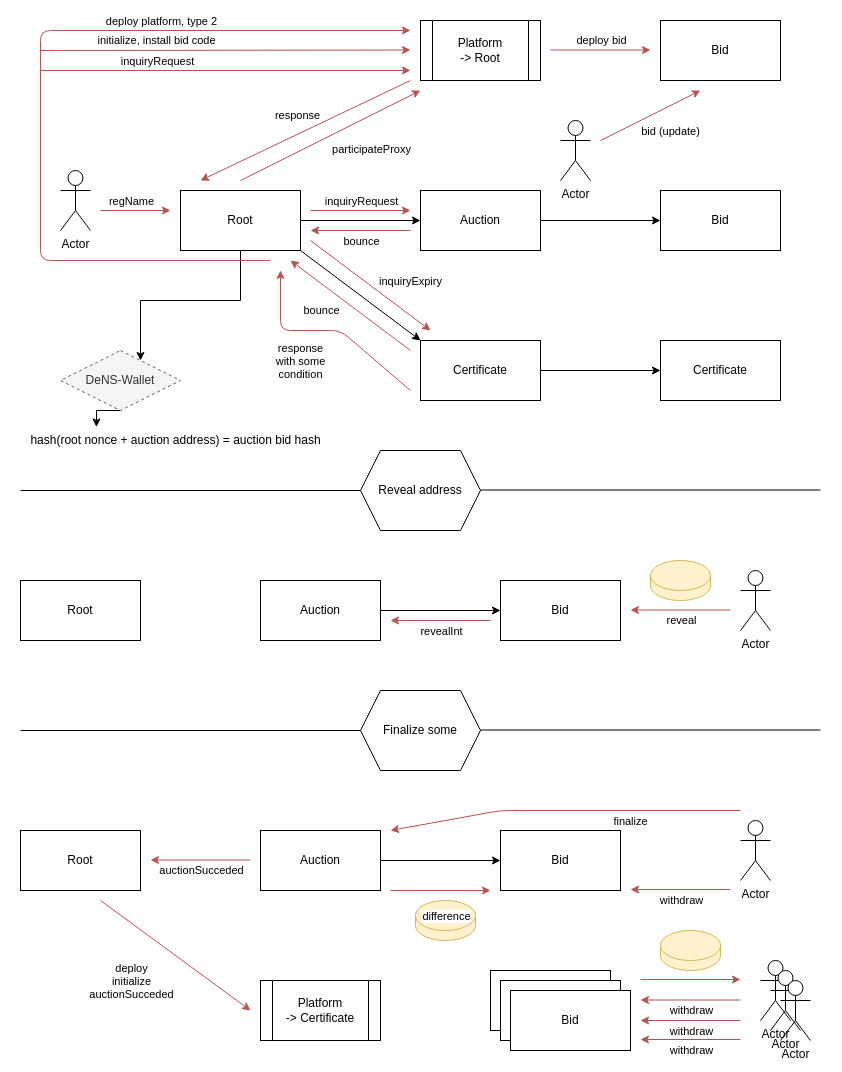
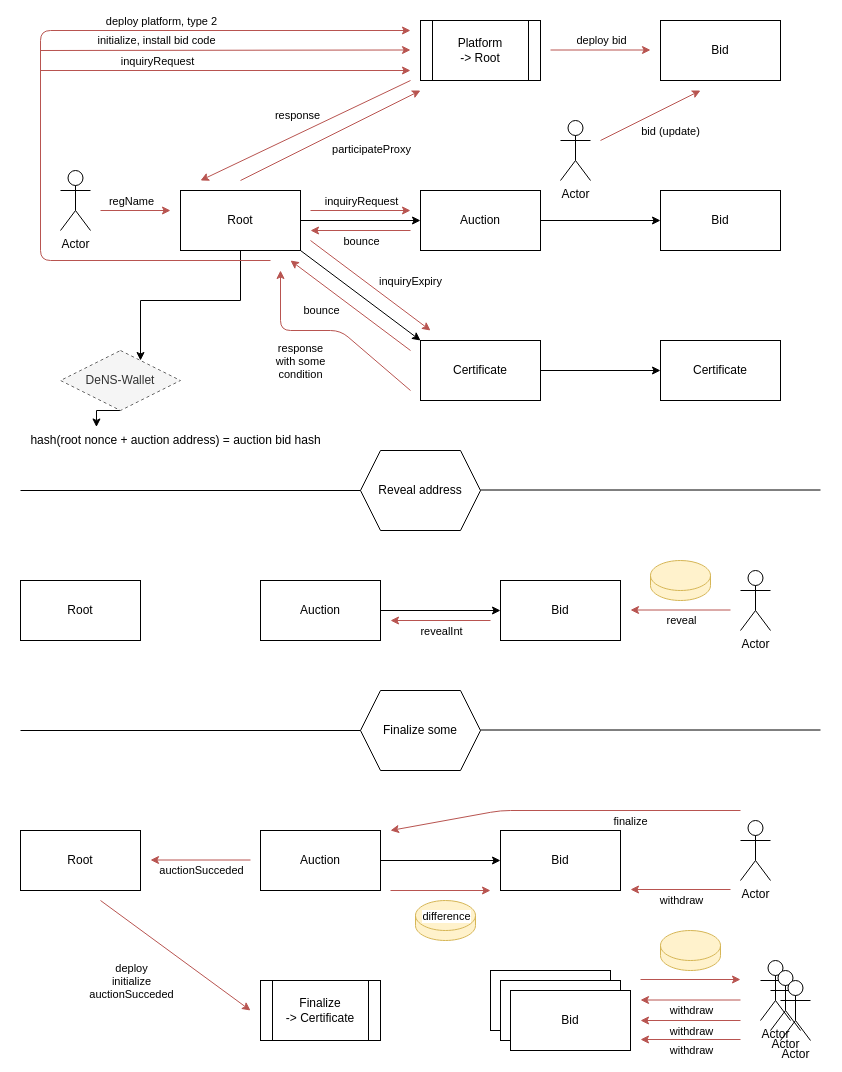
  <mxCell id="0" />
  <mxCell id="1" parent="0" />
  <mxCell id="2" value="" style="shape=cylinder3;whiteSpace=wrap;html=1;boundedLbl=1;backgroundOutline=1;size=15;fillColor=#fff2cc;strokeColor=#d6b656;" vertex="1" parent="1"><mxGeometry x="415" y="900" width="60" height="40" as="geometry" /></mxCell>
  <mxCell id="3" style="edgeStyle=orthogonalEdgeStyle;rounded=0;orthogonalLoop=1;jettySize=auto;html=1;entryX=0.75;entryY=0;entryDx=0;entryDy=0;" edge="1" parent="1" source="4" target="41"><mxGeometry relative="1" as="geometry" /></mxCell>
  <mxCell id="4" value="Root" style="rounded=0;whiteSpace=wrap;html=1;" vertex="1" parent="1"><mxGeometry x="180" y="190" width="120" height="60" as="geometry" /></mxCell>
  <mxCell id="5" value="" style="endArrow=classic;html=1;exitX=1;exitY=0.5;exitDx=0;exitDy=0;" edge="1" parent="1" source="4"><mxGeometry width="50" height="50" relative="1" as="geometry"><mxPoint x="370" y="240" as="sourcePoint" /><mxPoint x="420" y="220" as="targetPoint" /></mxGeometry></mxCell>
  <mxCell id="6" value="Auction" style="rounded=0;whiteSpace=wrap;html=1;" vertex="1" parent="1"><mxGeometry x="420" y="190" width="120" height="60" as="geometry" /></mxCell>
  <mxCell id="7" value="" style="endArrow=classic;html=1;exitX=1;exitY=0.5;exitDx=0;exitDy=0;" edge="1" parent="1"><mxGeometry width="50" height="50" relative="1" as="geometry"><mxPoint x="540" y="220" as="sourcePoint" /><mxPoint x="660" y="220" as="targetPoint" /></mxGeometry></mxCell>
  <mxCell id="8" value="Bid" style="rounded=0;whiteSpace=wrap;html=1;" vertex="1" parent="1"><mxGeometry x="660" y="190" width="120" height="60" as="geometry" /></mxCell>
  <mxCell id="9" value="" style="endArrow=classic;html=1;exitX=1;exitY=0.5;exitDx=0;exitDy=0;" edge="1" parent="1"><mxGeometry width="50" height="50" relative="1" as="geometry"><mxPoint x="300" y="250" as="sourcePoint" /><mxPoint x="420" y="340" as="targetPoint" /></mxGeometry></mxCell>
  <mxCell id="10" value="Certificate" style="rounded=0;whiteSpace=wrap;html=1;" vertex="1" parent="1"><mxGeometry x="420" y="340" width="120" height="60" as="geometry" /></mxCell>
  <mxCell id="11" value="" style="endArrow=classic;html=1;exitX=1;exitY=0.5;exitDx=0;exitDy=0;" edge="1" parent="1"><mxGeometry width="50" height="50" relative="1" as="geometry"><mxPoint x="540" y="370" as="sourcePoint" /><mxPoint x="660" y="370" as="targetPoint" /></mxGeometry></mxCell>
  <mxCell id="12" value="Certificate" style="rounded=0;whiteSpace=wrap;html=1;" vertex="1" parent="1"><mxGeometry x="660" y="340" width="120" height="60" as="geometry" /></mxCell>
  <mxCell id="13" value="Actor" style="shape=umlActor;verticalLabelPosition=bottom;verticalAlign=top;html=1;outlineConnect=0;" vertex="1" parent="1"><mxGeometry x="60" y="170" width="30" height="60" as="geometry" /></mxCell>
  <mxCell id="14" value="" style="endArrow=classic;html=1;fillColor=#f8cecc;strokeColor=#b85450;" edge="1" parent="1"><mxGeometry width="50" height="50" relative="1" as="geometry"><mxPoint x="100" y="210" as="sourcePoint" /><mxPoint x="170" y="210" as="targetPoint" /></mxGeometry></mxCell>
  <mxCell id="15" value="regName" style="edgeLabel;html=1;align=center;verticalAlign=middle;resizable=0;points=[];" vertex="1" connectable="0" parent="14"><mxGeometry x="-0.514" y="3" relative="1" as="geometry"><mxPoint x="13" y="-7" as="offset" /></mxGeometry></mxCell>
  <mxCell id="16" value="" style="endArrow=classic;html=1;fillColor=#f8cecc;strokeColor=#b85450;" edge="1" parent="1"><mxGeometry width="50" height="50" relative="1" as="geometry"><mxPoint x="310" y="210" as="sourcePoint" /><mxPoint x="410" y="210" as="targetPoint" /></mxGeometry></mxCell>
  <mxCell id="17" value="inquiryRequest" style="edgeLabel;html=1;align=center;verticalAlign=middle;resizable=0;points=[];" vertex="1" connectable="0" parent="16"><mxGeometry x="-0.514" y="3" relative="1" as="geometry"><mxPoint x="26" y="-7" as="offset" /></mxGeometry></mxCell>
  <mxCell id="18" value="" style="endArrow=classic;html=1;fillColor=#f8cecc;strokeColor=#b85450;" edge="1" parent="1"><mxGeometry width="50" height="50" relative="1" as="geometry"><mxPoint x="410" y="230" as="sourcePoint" /><mxPoint x="310" y="230" as="targetPoint" /></mxGeometry></mxCell>
  <mxCell id="19" value="bounce" style="edgeLabel;html=1;align=center;verticalAlign=middle;resizable=0;points=[];" vertex="1" connectable="0" parent="18"><mxGeometry x="-0.514" y="3" relative="1" as="geometry"><mxPoint x="-26" y="7" as="offset" /></mxGeometry></mxCell>
  <mxCell id="20" value="" style="endArrow=classic;html=1;fillColor=#f8cecc;strokeColor=#b85450;" edge="1" parent="1"><mxGeometry width="50" height="50" relative="1" as="geometry"><mxPoint x="310" y="240" as="sourcePoint" /><mxPoint x="430" y="330" as="targetPoint" /></mxGeometry></mxCell>
  <mxCell id="21" value="inquiryExpiry" style="edgeLabel;html=1;align=center;verticalAlign=middle;resizable=0;points=[];" vertex="1" connectable="0" parent="20"><mxGeometry x="-0.514" y="3" relative="1" as="geometry"><mxPoint x="69" y="21" as="offset" /></mxGeometry></mxCell>
  <mxCell id="22" value="" style="endArrow=classic;html=1;fillColor=#f8cecc;strokeColor=#b85450;" edge="1" parent="1"><mxGeometry width="50" height="50" relative="1" as="geometry"><mxPoint x="410" y="350" as="sourcePoint" /><mxPoint x="290" y="260" as="targetPoint" /></mxGeometry></mxCell>
  <mxCell id="23" value="bounce" style="edgeLabel;html=1;align=center;verticalAlign=middle;resizable=0;points=[];" vertex="1" connectable="0" parent="22"><mxGeometry x="-0.514" y="3" relative="1" as="geometry"><mxPoint x="-59" y="-21" as="offset" /></mxGeometry></mxCell>
  <mxCell id="24" value="" style="endArrow=classic;html=1;fillColor=#f8cecc;strokeColor=#b85450;" edge="1" parent="1"><mxGeometry width="50" height="50" relative="1" as="geometry"><mxPoint x="270" y="260" as="sourcePoint" /><mxPoint x="410" y="30" as="targetPoint" /><Array as="points"><mxPoint x="40" y="260" /><mxPoint x="40" y="30" /></Array></mxGeometry></mxCell>
  <mxCell id="25" value="deploy platform, type 2" style="edgeLabel;html=1;align=center;verticalAlign=middle;resizable=0;points=[];" vertex="1" connectable="0" parent="24"><mxGeometry x="-0.514" y="3" relative="1" as="geometry"><mxPoint x="92" y="-243" as="offset" /></mxGeometry></mxCell>
  <mxCell id="26" value="Platform&lt;br&gt;-&amp;gt; Root" style="shape=process;whiteSpace=wrap;html=1;backgroundOutline=1;" vertex="1" parent="1"><mxGeometry x="420" y="20" width="120" height="60" as="geometry" /></mxCell>
  <mxCell id="27" value="" style="endArrow=classic;html=1;fillColor=#f8cecc;strokeColor=#b85450;" edge="1" parent="1"><mxGeometry width="50" height="50" relative="1" as="geometry"><mxPoint x="40" y="50" as="sourcePoint" /><mxPoint x="410" y="49.5" as="targetPoint" /></mxGeometry></mxCell>
  <mxCell id="28" value="initialize, install bid code" style="edgeLabel;html=1;align=center;verticalAlign=middle;resizable=0;points=[];" vertex="1" connectable="0" parent="27"><mxGeometry x="-0.514" y="3" relative="1" as="geometry"><mxPoint x="26" y="-7" as="offset" /></mxGeometry></mxCell>
  <mxCell id="29" value="" style="endArrow=classic;html=1;fillColor=#f8cecc;strokeColor=#b85450;" edge="1" parent="1"><mxGeometry width="50" height="50" relative="1" as="geometry"><mxPoint x="40" y="70" as="sourcePoint" /><mxPoint x="410" y="70" as="targetPoint" /></mxGeometry></mxCell>
  <mxCell id="30" value="inquiryRequest" style="edgeLabel;html=1;align=center;verticalAlign=middle;resizable=0;points=[];" vertex="1" connectable="0" parent="29"><mxGeometry x="-0.514" y="3" relative="1" as="geometry"><mxPoint x="26" y="-7" as="offset" /></mxGeometry></mxCell>
  <mxCell id="31" value="" style="endArrow=classic;html=1;fillColor=#f8cecc;strokeColor=#b85450;" edge="1" parent="1"><mxGeometry width="50" height="50" relative="1" as="geometry"><mxPoint x="410" y="80" as="sourcePoint" /><mxPoint x="200" y="180" as="targetPoint" /></mxGeometry></mxCell>
  <mxCell id="32" value="response" style="edgeLabel;html=1;align=center;verticalAlign=middle;resizable=0;points=[];" vertex="1" connectable="0" parent="31"><mxGeometry x="-0.514" y="3" relative="1" as="geometry"><mxPoint x="-63" y="7" as="offset" /></mxGeometry></mxCell>
  <mxCell id="33" value="" style="endArrow=classic;html=1;fillColor=#f8cecc;strokeColor=#b85450;" edge="1" parent="1"><mxGeometry width="50" height="50" relative="1" as="geometry"><mxPoint x="240" y="180" as="sourcePoint" /><mxPoint x="420" y="90" as="targetPoint" /></mxGeometry></mxCell>
  <mxCell id="34" value="participateProxy" style="edgeLabel;html=1;align=center;verticalAlign=middle;resizable=0;points=[];" vertex="1" connectable="0" parent="33"><mxGeometry x="-0.514" y="3" relative="1" as="geometry"><mxPoint x="88" y="-7" as="offset" /></mxGeometry></mxCell>
  <mxCell id="35" value="Bid" style="rounded=0;whiteSpace=wrap;html=1;" vertex="1" parent="1"><mxGeometry x="660" y="20" width="120" height="60" as="geometry" /></mxCell>
  <mxCell id="36" value="" style="endArrow=classic;html=1;fillColor=#f8cecc;strokeColor=#b85450;" edge="1" parent="1"><mxGeometry width="50" height="50" relative="1" as="geometry"><mxPoint x="550" y="49.5" as="sourcePoint" /><mxPoint x="650" y="49.5" as="targetPoint" /></mxGeometry></mxCell>
  <mxCell id="37" value="deploy bid" style="edgeLabel;html=1;align=center;verticalAlign=middle;resizable=0;points=[];" vertex="1" connectable="0" parent="36"><mxGeometry x="-0.514" y="3" relative="1" as="geometry"><mxPoint x="26" y="-7" as="offset" /></mxGeometry></mxCell>
  <mxCell id="38" value="" style="endArrow=classic;html=1;fillColor=#f8cecc;strokeColor=#b85450;" edge="1" parent="1"><mxGeometry width="50" height="50" relative="1" as="geometry"><mxPoint x="410" y="390" as="sourcePoint" /><mxPoint x="280" y="270" as="targetPoint" /><Array as="points"><mxPoint x="340" y="330" /><mxPoint x="280" y="330" /></Array></mxGeometry></mxCell>
  <mxCell id="39" value="response&lt;br&gt;with some &lt;br&gt;condition" style="edgeLabel;html=1;align=center;verticalAlign=middle;resizable=0;points=[];" vertex="1" connectable="0" parent="38"><mxGeometry x="-0.514" y="3" relative="1" as="geometry"><mxPoint x="-69" y="2" as="offset" /></mxGeometry></mxCell>
  <mxCell id="40" style="edgeStyle=orthogonalEdgeStyle;rounded=0;orthogonalLoop=1;jettySize=auto;html=1;exitX=0.5;exitY=1;exitDx=0;exitDy=0;entryX=0.245;entryY=-0.175;entryDx=0;entryDy=0;entryPerimeter=0;" edge="1" parent="1" source="41" target="91"><mxGeometry relative="1" as="geometry" /></mxCell>
  <mxCell id="41" value="DeNS-Wallet" style="rhombus;whiteSpace=wrap;html=1;dashed=1;fillColor=#f5f5f5;strokeColor=#666666;fontColor=#333333;" vertex="1" parent="1"><mxGeometry x="60" y="350" width="120" height="60" as="geometry" /></mxCell>
  <mxCell id="42" value="Root" style="rounded=0;whiteSpace=wrap;html=1;" vertex="1" parent="1"><mxGeometry x="20" y="580" width="120" height="60" as="geometry" /></mxCell>
  <mxCell id="43" value="Auction" style="rounded=0;whiteSpace=wrap;html=1;" vertex="1" parent="1"><mxGeometry x="260" y="580" width="120" height="60" as="geometry" /></mxCell>
  <mxCell id="44" value="" style="endArrow=classic;html=1;exitX=1;exitY=0.5;exitDx=0;exitDy=0;" edge="1" parent="1"><mxGeometry width="50" height="50" relative="1" as="geometry"><mxPoint x="380" y="610" as="sourcePoint" /><mxPoint x="500" y="610" as="targetPoint" /></mxGeometry></mxCell>
  <mxCell id="45" value="Bid" style="rounded=0;whiteSpace=wrap;html=1;" vertex="1" parent="1"><mxGeometry x="500" y="580" width="120" height="60" as="geometry" /></mxCell>
  <mxCell id="46" value="Actor" style="shape=umlActor;verticalLabelPosition=bottom;verticalAlign=top;html=1;outlineConnect=0;" vertex="1" parent="1"><mxGeometry x="740" y="570" width="30" height="60" as="geometry" /></mxCell>
  <mxCell id="47" value="Actor" style="shape=umlActor;verticalLabelPosition=bottom;verticalAlign=top;html=1;outlineConnect=0;" vertex="1" parent="1"><mxGeometry x="560" y="120" width="30" height="60" as="geometry" /></mxCell>
  <mxCell id="48" value="" style="endArrow=classic;html=1;fillColor=#f8cecc;strokeColor=#b85450;" edge="1" parent="1"><mxGeometry width="50" height="50" relative="1" as="geometry"><mxPoint x="600" y="140" as="sourcePoint" /><mxPoint x="700" y="90" as="targetPoint" /></mxGeometry></mxCell>
  <mxCell id="49" value="bid (update)" style="edgeLabel;html=1;align=center;verticalAlign=middle;resizable=0;points=[];" vertex="1" connectable="0" parent="48"><mxGeometry x="-0.514" y="3" relative="1" as="geometry"><mxPoint x="47" y="5" as="offset" /></mxGeometry></mxCell>
  <mxCell id="50" value="Reveal address" style="shape=hexagon;perimeter=hexagonPerimeter2;whiteSpace=wrap;html=1;fixedSize=1;" vertex="1" parent="1"><mxGeometry x="360" y="450" width="120" height="80" as="geometry" /></mxCell>
  <mxCell id="51" value="" style="endArrow=none;html=1;entryX=0;entryY=0.5;entryDx=0;entryDy=0;" edge="1" parent="1" target="50"><mxGeometry width="50" height="50" relative="1" as="geometry"><mxPoint x="20" y="490" as="sourcePoint" /><mxPoint x="210" y="470" as="targetPoint" /></mxGeometry></mxCell>
  <mxCell id="52" value="" style="endArrow=none;html=1;entryX=0;entryY=0.5;entryDx=0;entryDy=0;" edge="1" parent="1"><mxGeometry width="50" height="50" relative="1" as="geometry"><mxPoint x="480" y="489.5" as="sourcePoint" /><mxPoint x="820" y="489.5" as="targetPoint" /></mxGeometry></mxCell>
  <mxCell id="53" value="" style="endArrow=classic;html=1;fillColor=#f8cecc;strokeColor=#b85450;" edge="1" parent="1"><mxGeometry width="50" height="50" relative="1" as="geometry"><mxPoint x="730" y="609.5" as="sourcePoint" /><mxPoint x="630" y="609.5" as="targetPoint" /></mxGeometry></mxCell>
  <mxCell id="54" value="reveal" style="edgeLabel;html=1;align=center;verticalAlign=middle;resizable=0;points=[];" vertex="1" connectable="0" parent="53"><mxGeometry x="-0.514" y="3" relative="1" as="geometry"><mxPoint x="-26" y="7" as="offset" /></mxGeometry></mxCell>
  <mxCell id="55" value="" style="shape=cylinder3;whiteSpace=wrap;html=1;boundedLbl=1;backgroundOutline=1;size=15;fillColor=#fff2cc;strokeColor=#d6b656;" vertex="1" parent="1"><mxGeometry x="650" y="560" width="60" height="40" as="geometry" /></mxCell>
  <mxCell id="56" value="" style="endArrow=classic;html=1;fillColor=#f8cecc;strokeColor=#b85450;" edge="1" parent="1"><mxGeometry width="50" height="50" relative="1" as="geometry"><mxPoint x="490" y="620" as="sourcePoint" /><mxPoint x="390" y="620" as="targetPoint" /></mxGeometry></mxCell>
  <mxCell id="57" value="revealInt" style="edgeLabel;html=1;align=center;verticalAlign=middle;resizable=0;points=[];" vertex="1" connectable="0" parent="56"><mxGeometry x="-0.514" y="3" relative="1" as="geometry"><mxPoint x="-26" y="7" as="offset" /></mxGeometry></mxCell>
  <mxCell id="58" value="Finalize some" style="shape=hexagon;perimeter=hexagonPerimeter2;whiteSpace=wrap;html=1;fixedSize=1;" vertex="1" parent="1"><mxGeometry x="360" y="690" width="120" height="80" as="geometry" /></mxCell>
  <mxCell id="59" value="" style="endArrow=none;html=1;entryX=0;entryY=0.5;entryDx=0;entryDy=0;" edge="1" parent="1" target="58"><mxGeometry width="50" height="50" relative="1" as="geometry"><mxPoint x="20" y="730" as="sourcePoint" /><mxPoint x="210" y="710" as="targetPoint" /></mxGeometry></mxCell>
  <mxCell id="60" value="" style="endArrow=none;html=1;entryX=0;entryY=0.5;entryDx=0;entryDy=0;" edge="1" parent="1"><mxGeometry width="50" height="50" relative="1" as="geometry"><mxPoint x="480" y="729.5" as="sourcePoint" /><mxPoint x="820" y="729.5" as="targetPoint" /></mxGeometry></mxCell>
  <mxCell id="61" value="Root" style="rounded=0;whiteSpace=wrap;html=1;" vertex="1" parent="1"><mxGeometry x="20" y="830" width="120" height="60" as="geometry" /></mxCell>
  <mxCell id="62" value="Auction" style="rounded=0;whiteSpace=wrap;html=1;" vertex="1" parent="1"><mxGeometry x="260" y="830" width="120" height="60" as="geometry" /></mxCell>
  <mxCell id="63" value="" style="endArrow=classic;html=1;exitX=1;exitY=0.5;exitDx=0;exitDy=0;" edge="1" parent="1"><mxGeometry width="50" height="50" relative="1" as="geometry"><mxPoint x="380" y="860" as="sourcePoint" /><mxPoint x="500" y="860" as="targetPoint" /></mxGeometry></mxCell>
  <mxCell id="64" value="Bid" style="rounded=0;whiteSpace=wrap;html=1;" vertex="1" parent="1"><mxGeometry x="500" y="830" width="120" height="60" as="geometry" /></mxCell>
  <mxCell id="65" value="Actor" style="shape=umlActor;verticalLabelPosition=bottom;verticalAlign=top;html=1;outlineConnect=0;" vertex="1" parent="1"><mxGeometry x="740" y="820" width="30" height="60" as="geometry" /></mxCell>
  <mxCell id="66" value="" style="endArrow=classic;html=1;fillColor=#f8cecc;strokeColor=#b85450;" edge="1" parent="1"><mxGeometry width="50" height="50" relative="1" as="geometry"><mxPoint x="740" y="810" as="sourcePoint" /><mxPoint x="390" y="830" as="targetPoint" /><Array as="points"><mxPoint x="500" y="810" /></Array></mxGeometry></mxCell>
  <mxCell id="67" value="finalize" style="edgeLabel;html=1;align=center;verticalAlign=middle;resizable=0;points=[];" vertex="1" connectable="0" parent="66"><mxGeometry x="-0.514" y="3" relative="1" as="geometry"><mxPoint x="-26" y="7" as="offset" /></mxGeometry></mxCell>
  <mxCell id="68" value="" style="endArrow=classic;html=1;fillColor=#f8cecc;strokeColor=#b85450;" edge="1" parent="1"><mxGeometry width="50" height="50" relative="1" as="geometry"><mxPoint x="390" y="890" as="sourcePoint" /><mxPoint x="490" y="890" as="targetPoint" /></mxGeometry></mxCell>
  <mxCell id="69" value="difference" style="edgeLabel;html=1;align=center;verticalAlign=middle;resizable=0;points=[];" vertex="1" connectable="0" parent="68"><mxGeometry x="-0.514" y="3" relative="1" as="geometry"><mxPoint x="31" y="28" as="offset" /></mxGeometry></mxCell>
  <mxCell id="70" value="" style="endArrow=classic;html=1;fillColor=#f8cecc;strokeColor=#b85450;" edge="1" parent="1"><mxGeometry width="50" height="50" relative="1" as="geometry"><mxPoint x="250" y="859.5" as="sourcePoint" /><mxPoint x="150" y="859.5" as="targetPoint" /></mxGeometry></mxCell>
  <mxCell id="71" value="auctionSucceded" style="edgeLabel;html=1;align=center;verticalAlign=middle;resizable=0;points=[];" vertex="1" connectable="0" parent="70"><mxGeometry x="-0.514" y="3" relative="1" as="geometry"><mxPoint x="-26" y="7" as="offset" /></mxGeometry></mxCell>
- <mxCell id="72" value="Platform&lt;br&gt;-&amp;gt; Certificate" style="shape=process;whiteSpace=wrap;html=1;backgroundOutline=1;" vertex="1" parent="1"><mxGeometry x="260" y="980" width="120" height="60" as="geometry" /></mxCell>
+ <mxCell id="72" value="Finalize&lt;br&gt;-&amp;gt; Certificate" style="shape=process;whiteSpace=wrap;html=1;backgroundOutline=1;" vertex="1" parent="1"><mxGeometry x="260" y="980" width="120" height="60" as="geometry" /></mxCell>
  <mxCell id="73" value="" style="endArrow=classic;html=1;fillColor=#f8cecc;strokeColor=#b85450;" edge="1" parent="1"><mxGeometry width="50" height="50" relative="1" as="geometry"><mxPoint x="100" y="900" as="sourcePoint" /><mxPoint x="250" y="1010" as="targetPoint" /></mxGeometry></mxCell>
  <mxCell id="74" value="deploy&lt;br&gt;initialize&lt;br&gt;auctionSucceded" style="edgeLabel;html=1;align=center;verticalAlign=middle;resizable=0;points=[];" vertex="1" connectable="0" parent="73"><mxGeometry x="-0.514" y="3" relative="1" as="geometry"><mxPoint x="-8" y="56" as="offset" /></mxGeometry></mxCell>
  <mxCell id="75" value="" style="endArrow=classic;html=1;fillColor=#f8cecc;strokeColor=#b85450;" edge="1" parent="1"><mxGeometry width="50" height="50" relative="1" as="geometry"><mxPoint x="730" y="889" as="sourcePoint" /><mxPoint x="630" y="889" as="targetPoint" /></mxGeometry></mxCell>
  <mxCell id="76" value="withdraw" style="edgeLabel;html=1;align=center;verticalAlign=middle;resizable=0;points=[];" vertex="1" connectable="0" parent="75"><mxGeometry x="-0.514" y="3" relative="1" as="geometry"><mxPoint x="-26" y="7" as="offset" /></mxGeometry></mxCell>
  <mxCell id="77" value="Bid" style="rounded=0;whiteSpace=wrap;html=1;" vertex="1" parent="1"><mxGeometry x="490" y="970" width="120" height="60" as="geometry" /></mxCell>
  <mxCell id="78" value="Bid" style="rounded=0;whiteSpace=wrap;html=1;" vertex="1" parent="1"><mxGeometry x="500" y="980" width="120" height="60" as="geometry" /></mxCell>
  <mxCell id="79" value="Bid" style="rounded=0;whiteSpace=wrap;html=1;" vertex="1" parent="1"><mxGeometry x="510" y="990" width="120" height="60" as="geometry" /></mxCell>
  <mxCell id="80" value="Actor" style="shape=umlActor;verticalLabelPosition=bottom;verticalAlign=top;html=1;outlineConnect=0;" vertex="1" parent="1"><mxGeometry x="760" y="960" width="30" height="60" as="geometry" /></mxCell>
  <mxCell id="81" value="Actor" style="shape=umlActor;verticalLabelPosition=bottom;verticalAlign=top;html=1;outlineConnect=0;" vertex="1" parent="1"><mxGeometry x="770" y="970" width="30" height="60" as="geometry" /></mxCell>
  <mxCell id="82" value="Actor" style="shape=umlActor;verticalLabelPosition=bottom;verticalAlign=top;html=1;outlineConnect=0;" vertex="1" parent="1"><mxGeometry x="780" y="980" width="30" height="60" as="geometry" /></mxCell>
  <mxCell id="83" value="" style="endArrow=classic;html=1;fillColor=#f8cecc;strokeColor=#b85450;" edge="1" parent="1"><mxGeometry width="50" height="50" relative="1" as="geometry"><mxPoint x="740" y="999.5" as="sourcePoint" /><mxPoint x="640" y="999.5" as="targetPoint" /></mxGeometry></mxCell>
  <mxCell id="84" value="withdraw" style="edgeLabel;html=1;align=center;verticalAlign=middle;resizable=0;points=[];" vertex="1" connectable="0" parent="83"><mxGeometry x="-0.514" y="3" relative="1" as="geometry"><mxPoint x="-26" y="7" as="offset" /></mxGeometry></mxCell>
  <mxCell id="85" value="" style="endArrow=classic;html=1;fillColor=#f8cecc;strokeColor=#b85450;" edge="1" parent="1"><mxGeometry width="50" height="50" relative="1" as="geometry"><mxPoint x="740" y="1020" as="sourcePoint" /><mxPoint x="640" y="1020" as="targetPoint" /></mxGeometry></mxCell>
  <mxCell id="86" value="withdraw" style="edgeLabel;html=1;align=center;verticalAlign=middle;resizable=0;points=[];" vertex="1" connectable="0" parent="85"><mxGeometry x="-0.514" y="3" relative="1" as="geometry"><mxPoint x="-26" y="7" as="offset" /></mxGeometry></mxCell>
  <mxCell id="87" value="" style="endArrow=classic;html=1;fillColor=#f8cecc;strokeColor=#b85450;" edge="1" parent="1"><mxGeometry width="50" height="50" relative="1" as="geometry"><mxPoint x="740" y="1039" as="sourcePoint" /><mxPoint x="640" y="1039" as="targetPoint" /></mxGeometry></mxCell>
  <mxCell id="88" value="withdraw" style="edgeLabel;html=1;align=center;verticalAlign=middle;resizable=0;points=[];" vertex="1" connectable="0" parent="87"><mxGeometry x="-0.514" y="3" relative="1" as="geometry"><mxPoint x="-26" y="7" as="offset" /></mxGeometry></mxCell>
  <mxCell id="89" value="" style="endArrow=classic;html=1;fillColor=#f8cecc;strokeColor=#b85450;" edge="1" parent="1"><mxGeometry width="50" height="50" relative="1" as="geometry"><mxPoint x="640" y="979" as="sourcePoint" /><mxPoint x="740" y="979" as="targetPoint" /></mxGeometry></mxCell>
  <mxCell id="90" value="" style="shape=cylinder3;whiteSpace=wrap;html=1;boundedLbl=1;backgroundOutline=1;size=15;fillColor=#fff2cc;strokeColor=#d6b656;" vertex="1" parent="1"><mxGeometry x="660" y="930" width="60" height="40" as="geometry" /></mxCell>
  <mxCell id="91" value="hash(root nonce + auction address) = auction bid hash" style="text;html=1;align=center;verticalAlign=middle;resizable=0;points=[];autosize=1;strokeColor=none;" vertex="1" parent="1"><mxGeometry x="20" y="430" width="310" height="20" as="geometry" /></mxCell>
